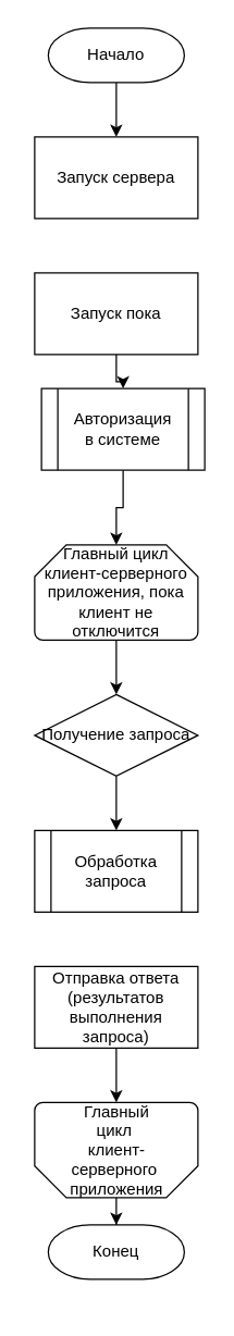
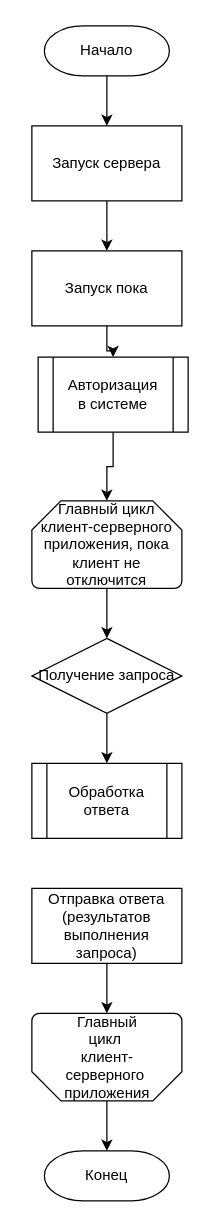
  <mxCell id="0" />
  <mxCell id="1" parent="0" />
  <mxCell id="2" style="edgeStyle=orthogonalEdgeStyle;rounded=0;orthogonalLoop=1;jettySize=auto;html=1;" edge="1" parent="1" source="3" target="5"><mxGeometry relative="1" as="geometry" /></mxCell>
  <mxCell id="3" value="Начало" style="strokeWidth=1;html=1;shape=mxgraph.flowchart.terminator;whiteSpace=wrap;" vertex="1" parent="1"><mxGeometry x="35" y="20" width="100" height="40" as="geometry" /></mxCell>
+ <mxCell id="4" style="edgeStyle=orthogonalEdgeStyle;rounded=0;orthogonalLoop=1;jettySize=auto;html=1;" edge="1" parent="1" source="5" target="7"><mxGeometry relative="1" as="geometry"><mxPoint x="85" y="230" as="targetPoint" /></mxGeometry></mxCell>
  <mxCell id="5" value="Запуск сервера" style="rounded=0;whiteSpace=wrap;html=1;" vertex="1" parent="1"><mxGeometry x="25" y="100" width="120" height="60" as="geometry" /></mxCell>
  <mxCell id="6" style="edgeStyle=orthogonalEdgeStyle;rounded=0;orthogonalLoop=1;jettySize=auto;html=1;" edge="1" parent="1" source="7" target="9"><mxGeometry relative="1" as="geometry" /></mxCell>
  <mxCell id="7" value="Запуск пока" style="rounded=0;whiteSpace=wrap;html=1;" vertex="1" parent="1"><mxGeometry x="25" y="200" width="120" height="60" as="geometry" /></mxCell>
  <mxCell id="8" style="edgeStyle=orthogonalEdgeStyle;rounded=0;orthogonalLoop=1;jettySize=auto;html=1;" edge="1" parent="1" source="9" target="11"><mxGeometry relative="1" as="geometry" /></mxCell>
  <mxCell id="9" value="Авторизация&lt;div&gt;в системе&lt;/div&gt;" style="shape=process;whiteSpace=wrap;html=1;backgroundOutline=1;" vertex="1" parent="1"><mxGeometry x="30" y="285" width="120" height="60" as="geometry" /></mxCell>
  <mxCell id="10" style="edgeStyle=orthogonalEdgeStyle;rounded=0;orthogonalLoop=1;jettySize=auto;html=1;" edge="1" parent="1" source="11" target="13"><mxGeometry relative="1" as="geometry" /></mxCell>
  <mxCell id="11" value="Главный цикл клиент-серверного приложения, пока клиент не отключится" style="strokeWidth=1;html=1;shape=mxgraph.flowchart.loop_limit;whiteSpace=wrap;" vertex="1" parent="1"><mxGeometry x="25" y="400" width="120" height="70" as="geometry" /></mxCell>
  <mxCell id="12" style="edgeStyle=orthogonalEdgeStyle;rounded=0;orthogonalLoop=1;jettySize=auto;html=1;" edge="1" parent="1" source="13" target="14"><mxGeometry relative="1" as="geometry" /></mxCell>
  <mxCell id="13" value="Получение запроса" style="rhombus;whiteSpace=wrap;html=1;" vertex="1" parent="1"><mxGeometry x="25" y="510" width="120" height="60" as="geometry" /></mxCell>
- <mxCell id="14" value="Обработка запроса" style="shape=process;whiteSpace=wrap;html=1;backgroundOutline=1;" vertex="1" parent="1"><mxGeometry x="25" y="610" width="120" height="60" as="geometry" /></mxCell>
+ <mxCell id="14" value="Обработка ответа" style="shape=process;whiteSpace=wrap;html=1;backgroundOutline=1;" vertex="1" parent="1"><mxGeometry x="25" y="610" width="120" height="60" as="geometry" /></mxCell>
  <mxCell id="15" style="edgeStyle=orthogonalEdgeStyle;rounded=0;orthogonalLoop=1;jettySize=auto;html=1;" edge="1" parent="1" source="16" target="17"><mxGeometry relative="1" as="geometry" /></mxCell>
  <mxCell id="16" value="Отправка ответа&lt;div&gt;(результатов выполнения запроса)&lt;/div&gt;" style="rounded=0;whiteSpace=wrap;html=1;" vertex="1" parent="1"><mxGeometry x="25" y="710" width="120" height="60" as="geometry" /></mxCell>
  <mxCell id="17" value="" style="strokeWidth=1;html=1;shape=mxgraph.flowchart.loop_limit;whiteSpace=wrap;rotation=-180;" vertex="1" parent="1"><mxGeometry x="25" y="810" width="120" height="70" as="geometry" /></mxCell>
  <mxCell id="18" style="edgeStyle=orthogonalEdgeStyle;rounded=0;orthogonalLoop=1;jettySize=auto;html=1;" edge="1" parent="1" source="17" target="20"><mxGeometry relative="1" as="geometry" /></mxCell>
  <mxCell id="19" value="&lt;span style=&quot;text-wrap: wrap;&quot;&gt;Главный цикл&amp;nbsp;&lt;/span&gt;&lt;div&gt;&lt;span style=&quot;text-wrap: wrap;&quot;&gt;клиент-серверного&amp;nbsp;&lt;/span&gt;&lt;div&gt;&lt;span style=&quot;text-wrap: wrap;&quot;&gt;приложения&lt;/span&gt;&lt;/div&gt;&lt;/div&gt;" style="text;html=1;align=center;verticalAlign=middle;resizable=0;points=[];autosize=1;strokeColor=none;fillColor=none;" vertex="1" parent="1"><mxGeometry x="20" y="815" width="130" height="60" as="geometry" /></mxCell>
- <mxCell id="20" value="Конец" style="strokeWidth=1;html=1;shape=mxgraph.flowchart.terminator;whiteSpace=wrap;" vertex="1" parent="1"><mxGeometry x="35" y="900" width="100" height="40" as="geometry" /></mxCell>
+ <mxCell id="20" value="Конец" style="strokeWidth=1;html=1;shape=mxgraph.flowchart.terminator;whiteSpace=wrap;" vertex="1" parent="1"><mxGeometry x="35" y="920" width="100" height="40" as="geometry" /></mxCell>
